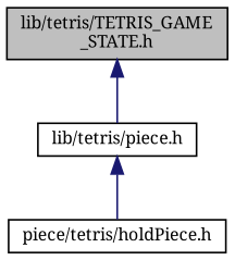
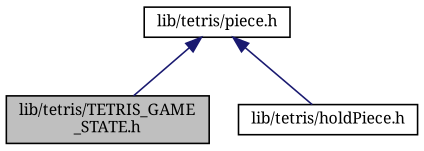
  digraph {
    fontname="Noto Serif"
    node [color=black fillcolor=white fontname="Noto Serif" fontsize=10 shape=record style=filled]
    edge [color=midnightblue dir=back fontname="Noto Serif" fontsize=10 labelfontname=Helvetica labelfontsize=10 style=solid]
    n1 [fillcolor=grey75 fontcolor=black height=0.2 label="lib/tetris/TETRIS_GAME\l_STATE.h" width=0.4]
    n2 [height=0.2 label="lib/tetris/piece.h" width=0.4]
-   n3 [height=0.2 label="piece/tetris/holdPiece.h" width=0.4]
-   n1 -> n2
+   n3 [height=0.2 label="lib/tetris/holdPiece.h" width=0.4]
+   n2 -> n1
    n2 -> n3
  }
